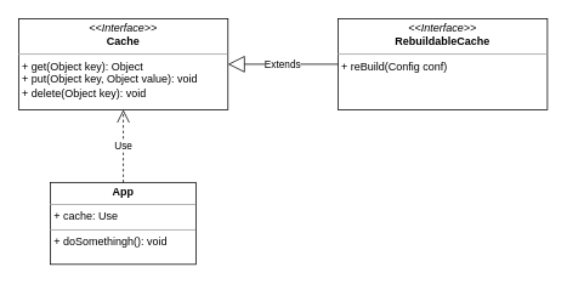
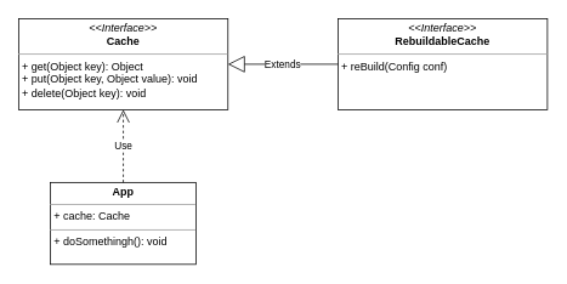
  <mxCell id="0" />
  <mxCell id="1" parent="0" />
  <mxCell id="2" value="&lt;p style=&quot;margin: 0px ; margin-top: 4px ; text-align: center&quot;&gt;&lt;i&gt;&amp;lt;&amp;lt;Interface&amp;gt;&amp;gt;&lt;/i&gt;&lt;br&gt;&lt;b&gt;Cache&lt;/b&gt;&lt;/p&gt;&lt;hr size=&quot;1&quot;&gt;&lt;p style=&quot;margin: 0px ; margin-left: 4px&quot;&gt;+ get(Object key): Object&lt;br&gt;+ put(Object key, Object value): void&lt;/p&gt;&lt;p style=&quot;margin: 0px ; margin-left: 4px&quot;&gt;+ delete(Object key): void&lt;/p&gt;" style="verticalAlign=top;align=left;overflow=fill;fontSize=12;fontFamily=Helvetica;html=1;" vertex="1" parent="1"><mxGeometry x="20" y="20" width="230" height="100" as="geometry" /></mxCell>
  <mxCell id="3" value="&lt;p style=&quot;margin: 0px ; margin-top: 4px ; text-align: center&quot;&gt;&lt;i&gt;&amp;lt;&amp;lt;Interface&amp;gt;&amp;gt;&lt;/i&gt;&lt;br&gt;&lt;b&gt;RebuildableCache&lt;/b&gt;&lt;/p&gt;&lt;hr size=&quot;1&quot;&gt;&lt;p style=&quot;margin: 0px ; margin-left: 4px&quot;&gt;+ reBuild(Config conf)&lt;br&gt;&lt;/p&gt;" style="verticalAlign=top;align=left;overflow=fill;fontSize=12;fontFamily=Helvetica;html=1;" vertex="1" parent="1"><mxGeometry x="371" y="20" width="230" height="100" as="geometry" /></mxCell>
- <mxCell id="4" value="&lt;p style=&quot;margin: 0px ; margin-top: 4px ; text-align: center&quot;&gt;&lt;b&gt;App&lt;/b&gt;&lt;/p&gt;&lt;hr size=&quot;1&quot;&gt;&lt;p style=&quot;margin: 0px ; margin-left: 4px&quot;&gt;+ cache: Use&lt;/p&gt;&lt;hr size=&quot;1&quot;&gt;&lt;p style=&quot;margin: 0px ; margin-left: 4px&quot;&gt;+ doSomethingh(): void&lt;/p&gt;" style="verticalAlign=top;align=left;overflow=fill;fontSize=12;fontFamily=Helvetica;html=1;" vertex="1" parent="1"><mxGeometry x="55" y="200" width="160" height="90" as="geometry" /></mxCell>
+ <mxCell id="4" value="&lt;p style=&quot;margin: 0px ; margin-top: 4px ; text-align: center&quot;&gt;&lt;b&gt;App&lt;/b&gt;&lt;/p&gt;&lt;hr size=&quot;1&quot;&gt;&lt;p style=&quot;margin: 0px ; margin-left: 4px&quot;&gt;+ cache: Cache&lt;/p&gt;&lt;hr size=&quot;1&quot;&gt;&lt;p style=&quot;margin: 0px ; margin-left: 4px&quot;&gt;+ doSomethingh(): void&lt;/p&gt;" style="verticalAlign=top;align=left;overflow=fill;fontSize=12;fontFamily=Helvetica;html=1;" vertex="1" parent="1"><mxGeometry x="55" y="200" width="160" height="90" as="geometry" /></mxCell>
  <mxCell id="5" value="Use" style="endArrow=open;endSize=12;dashed=1;html=1;entryX=0.5;entryY=1;entryDx=0;entryDy=0;exitX=0.5;exitY=0;exitDx=0;exitDy=0;" edge="1" parent="1" source="4" target="2"><mxGeometry width="160" relative="1" as="geometry"><mxPoint x="40" y="150" as="sourcePoint" /><mxPoint x="200" y="150" as="targetPoint" /></mxGeometry></mxCell>
  <mxCell id="6" value="Extends" style="endArrow=block;endSize=16;endFill=0;html=1;" edge="1" parent="1" source="3" target="2"><mxGeometry width="160" relative="1" as="geometry"><mxPoint x="240" y="140" as="sourcePoint" /><mxPoint x="400" y="140" as="targetPoint" /></mxGeometry></mxCell>
